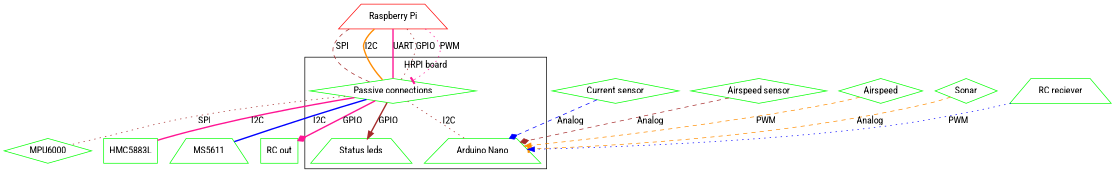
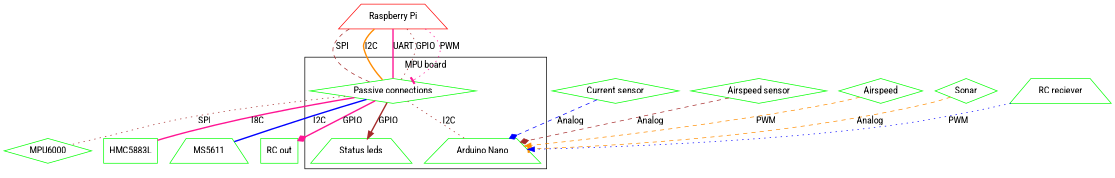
  digraph {
    fontname="Roboto Condensed"
    node [color=green fontname="Roboto Condensed" shape=diamond]
    edge [color=brown fontname="Roboto Condensed" style=bold]
    n1 [label="Passive connections"]
    n2 [label="Arduino Nano" shape=trapezium]
    n3 [label="Status leds" shape=trapezium]
    n4 [label=MPU6000]
    n5 [label=HMC5883L shape=box]
    n6 [label=MS5611 shape=trapezium]
    n7 [label="RC out" shape=box]
    n8 [color=red label="Raspberry Pi" shape=trapezium]
    n9 [label="Current sensor"]
    n10 [label="Airspeed sensor"]
    n11 [label=Airspeed]
    n12 [label=Sonar]
    n13 [label="RC reciever" shape=trapezium]
    subgraph cluster_1 {
-     label="HRPI board"
+     label="MPU board"
      n1
      n2
      n3
    }
    n1 -> n2 [dir=none label=I2C style=dotted]
    n1 -> n3 [arrowhead=normal label=GPIO]
    n1 -> n4 [dir=none label=SPI style=dotted]
-   n1 -> n5 [color=deeppink dir=none label=I2C]
+   n1 -> n5 [color=deeppink dir=none label=I8C]
    n1 -> n6 [color=blue dir=none label=I2C]
    n1 -> n7 [arrowhead=diamond color=deeppink label=GPIO]
    n8 -> n1 [dir=none label=SPI style=dashed]
    n8 -> n1 [color=darkorange dir=none label=I2C]
    n8 -> n1 [color=deeppink dir=none label=UART]
    n8 -> n1 [dir=none label=GPIO style=dotted]
    n8 -> n1 [arrowhead=tee color=deeppink label=PWM style=dotted]
    n9 -> n2 [arrowhead=diamond color=blue label=Analog style=dashed]
    n10 -> n2 [arrowhead=diamond label=Analog style=dashed]
    n11 -> n2 [arrowhead=normal color=darkorange label=PWM style=dashed]
    n12 -> n2 [arrowhead=tee color=darkorange label=Analog style=dashed]
    n13 -> n2 [arrowhead=normal color=blue label=PWM style=dotted]
  }
